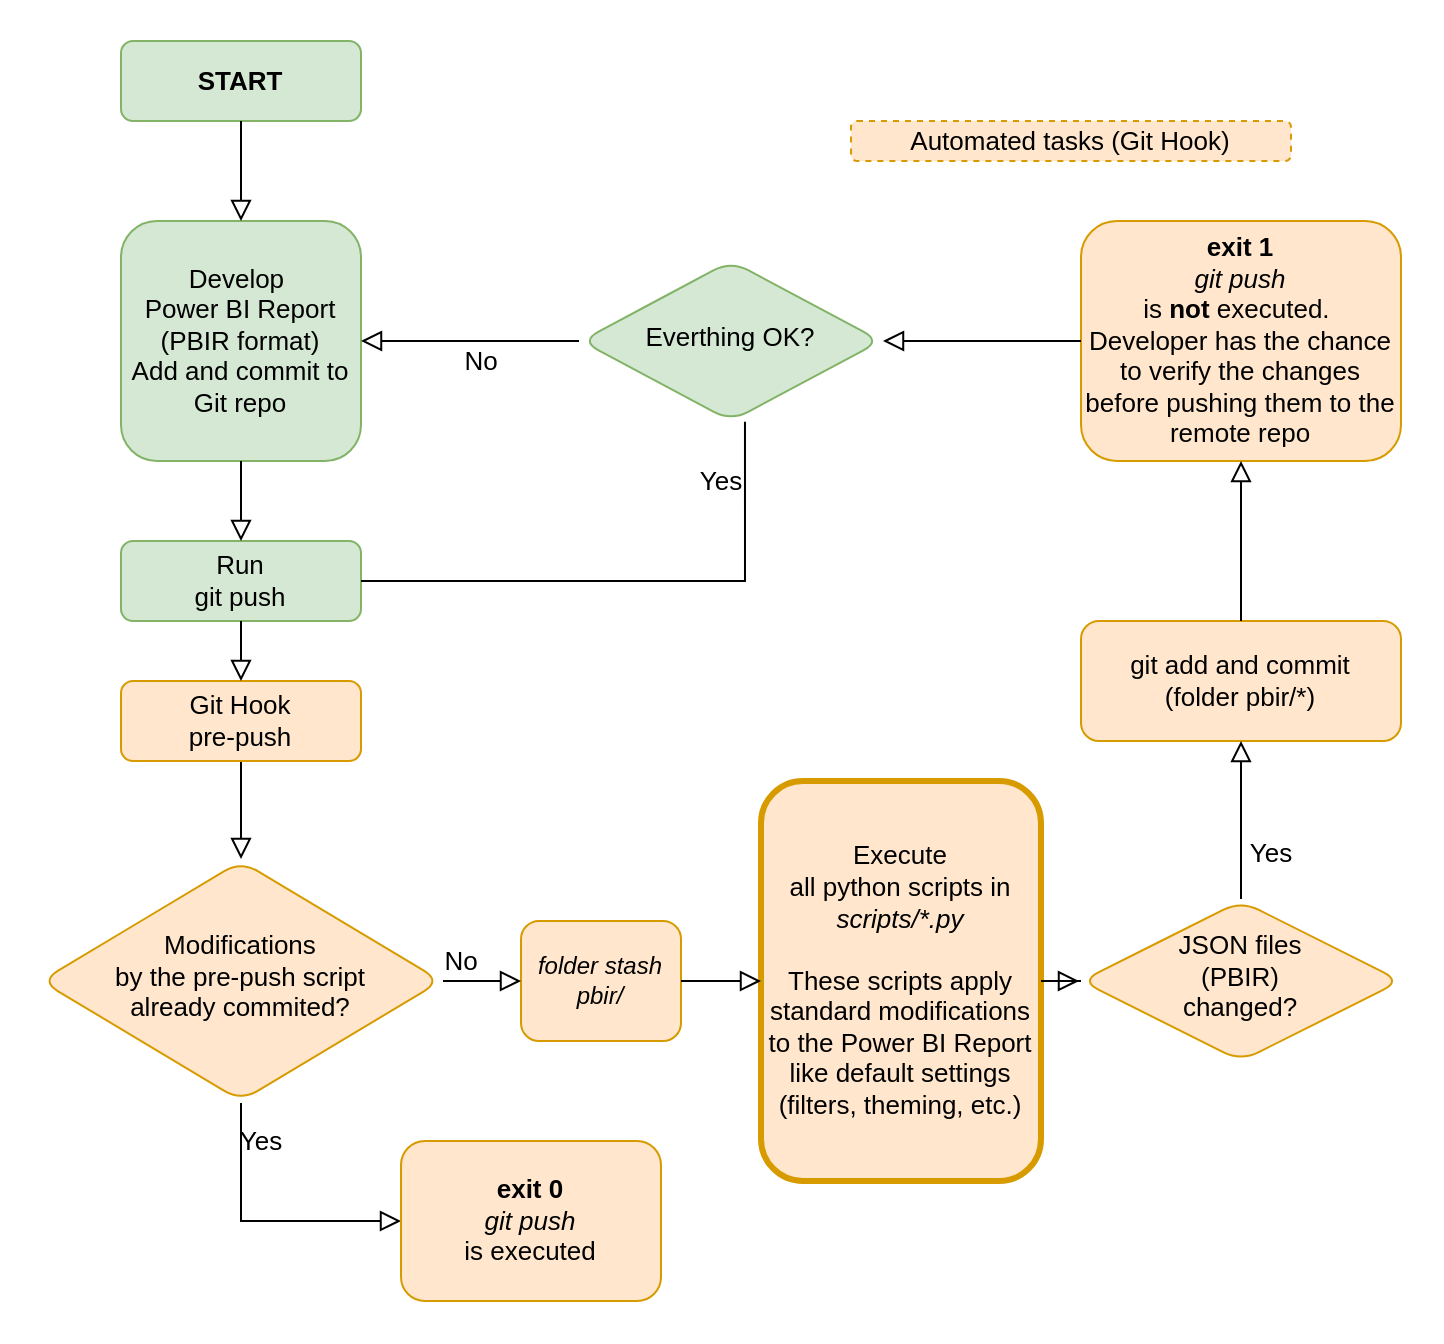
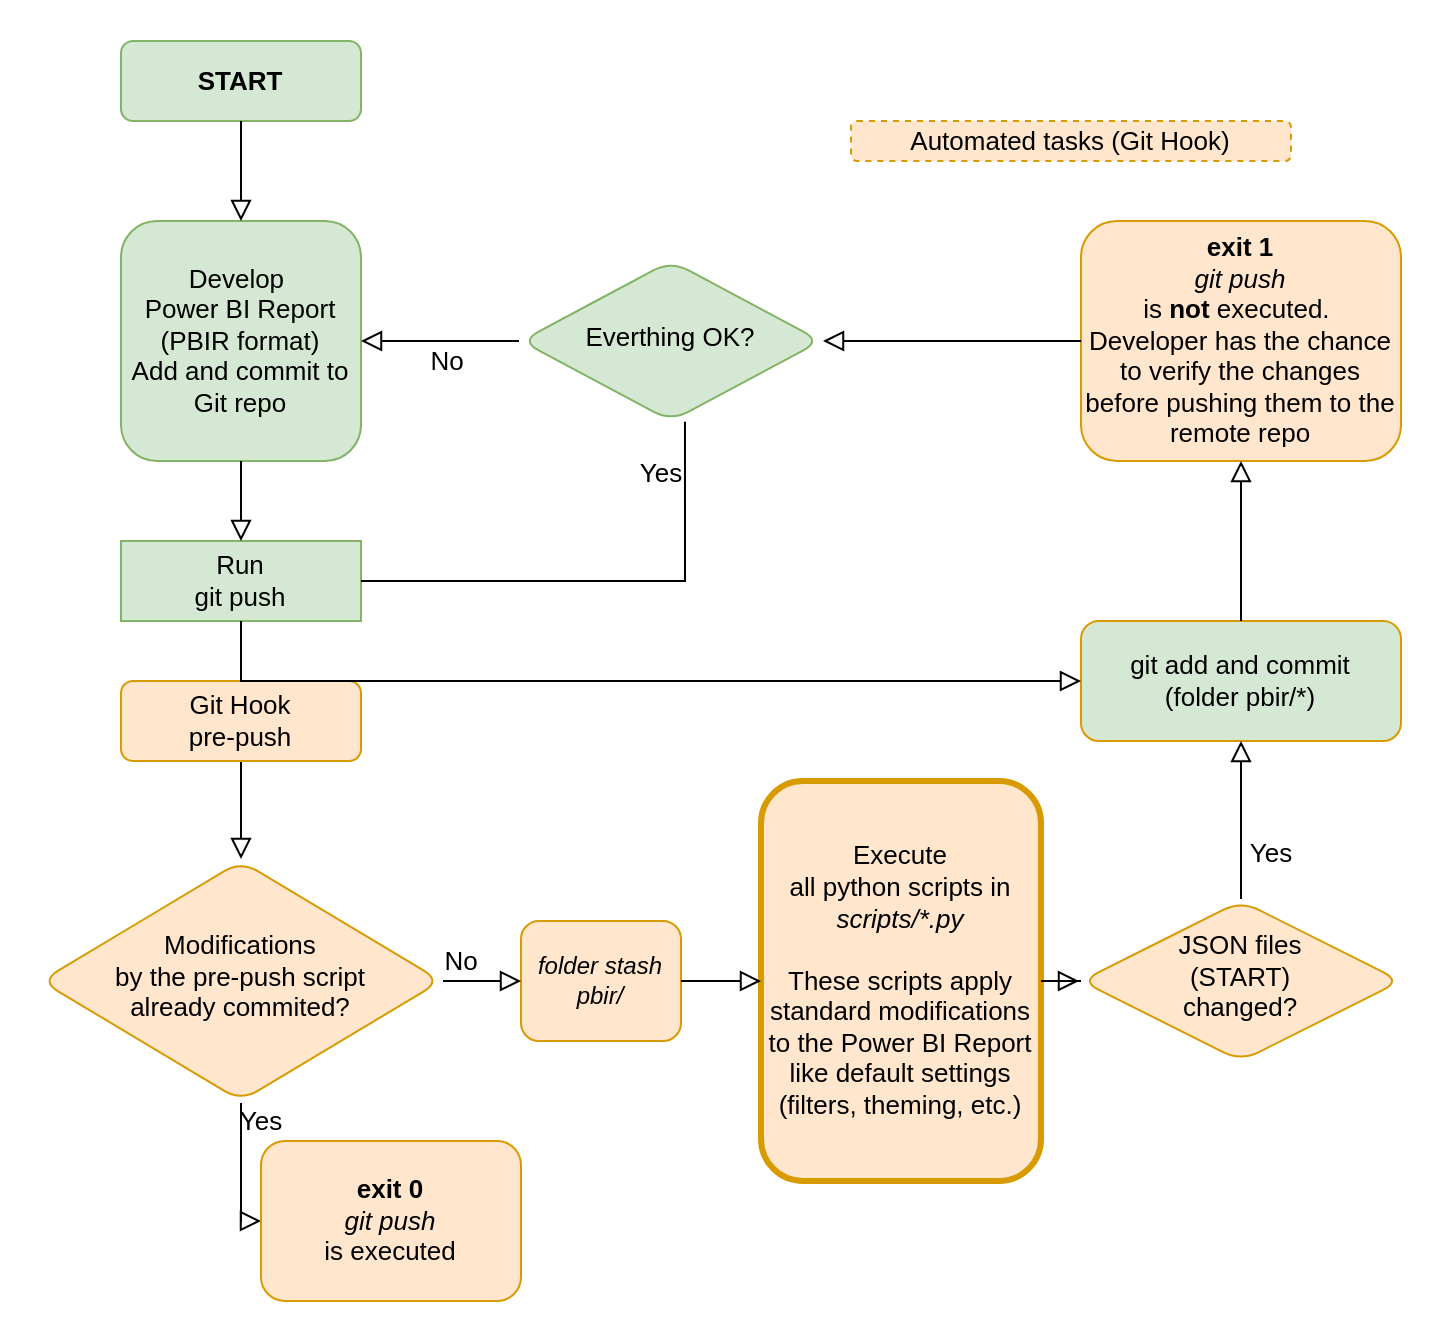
  <mxCell id="0" />
  <mxCell id="1" parent="0" />
  <mxCell id="2" value="" style="rounded=0;html=1;jettySize=auto;orthogonalLoop=1;fontSize=13;endArrow=block;endFill=0;endSize=8;strokeWidth=1;shadow=0;labelBackgroundColor=none;edgeStyle=orthogonalEdgeStyle;" parent="1" source="3" target="5" edge="1"><mxGeometry relative="1" as="geometry" /></mxCell>
  <mxCell id="3" value="Git Hook&lt;br style=&quot;font-size: 13px;&quot;&gt;pre-push" style="rounded=1;whiteSpace=wrap;html=1;fontSize=13;glass=0;strokeWidth=1;shadow=0;fillColor=#ffe6cc;strokeColor=#d79b00;" parent="1" vertex="1"><mxGeometry x="60" y="340" width="120" height="40" as="geometry" /></mxCell>
  <mxCell id="4" value="Yes" style="rounded=0;html=1;jettySize=auto;orthogonalLoop=1;fontSize=13;endArrow=block;endFill=0;endSize=8;strokeWidth=1;shadow=0;labelBackgroundColor=none;edgeStyle=orthogonalEdgeStyle;exitX=0.5;exitY=1;exitDx=0;exitDy=0;entryX=0;entryY=0.5;entryDx=0;entryDy=0;" parent="1" source="5" target="8" edge="1"><mxGeometry x="-0.727" y="10" relative="1" as="geometry"><mxPoint as="offset" /><mxPoint x="360" y="655" as="targetPoint" /><Array as="points"><mxPoint x="120" y="610" /></Array></mxGeometry></mxCell>
  <mxCell id="5" value="Modifications&lt;br style=&quot;font-size: 13px;&quot;&gt;by the pre-push script&lt;br style=&quot;font-size: 13px;&quot;&gt;already commited?" style="rhombus;whiteSpace=wrap;html=1;shadow=0;fontFamily=Helvetica;fontSize=13;align=center;strokeWidth=1;spacing=6;spacingTop=-4;perimeterSpacing=1;rounded=1;fillColor=#ffe6cc;strokeColor=#d79b00;" parent="1" vertex="1"><mxGeometry x="20" y="430" width="200" height="120" as="geometry" /></mxCell>
  <mxCell id="6" value="Execute &lt;br style=&quot;font-size: 13px;&quot;&gt;all python scripts in &lt;i&gt;scripts/*.py&lt;/i&gt;&lt;br style=&quot;font-size: 13px;&quot;&gt;&lt;br style=&quot;font-size: 13px;&quot;&gt;These scripts apply standard modifications to the Power BI Report like default settings (filters, theming, etc.)" style="rounded=1;whiteSpace=wrap;html=1;fontSize=13;glass=0;strokeWidth=3;shadow=0;fillColor=#ffe6cc;strokeColor=#d79b00;" parent="1" vertex="1"><mxGeometry x="380" y="390" width="140" height="200" as="geometry" /></mxCell>
  <mxCell id="7" value="No" style="rounded=0;html=1;jettySize=auto;orthogonalLoop=1;fontSize=11;endArrow=block;endFill=0;endSize=8;strokeWidth=1;shadow=0;labelBackgroundColor=none;edgeStyle=orthogonalEdgeStyle;" parent="1" edge="1"><mxGeometry x="0.333" y="20" relative="1" as="geometry"><mxPoint as="offset" /><mxPoint x="410" y="555" as="targetPoint" /></mxGeometry></mxCell>
- <mxCell id="8" value="&lt;b&gt;exit 0&lt;/b&gt;&lt;br style=&quot;font-size: 13px;&quot;&gt;&lt;i style=&quot;font-size: 13px;&quot;&gt;git push&lt;/i&gt; &lt;br&gt;is executed" style="rounded=1;whiteSpace=wrap;html=1;fontSize=13;glass=0;strokeWidth=1;shadow=0;fillColor=#ffe6cc;strokeColor=#d79b00;" parent="1" vertex="1"><mxGeometry x="200" y="570" width="130" height="80" as="geometry" /></mxCell>
- <mxCell id="9" value="JSON files &lt;br style=&quot;font-size: 13px;&quot;&gt;(PBIR)&lt;br style=&quot;font-size: 13px;&quot;&gt;changed?" style="rhombus;whiteSpace=wrap;html=1;shadow=0;fontFamily=Helvetica;fontSize=13;align=center;strokeWidth=1;spacing=6;spacingTop=-4;perimeterSpacing=1;rounded=1;fillColor=#ffe6cc;strokeColor=#d79b00;" parent="1" vertex="1"><mxGeometry x="540" y="450" width="160" height="80" as="geometry" /></mxCell>
+ <mxCell id="8" value="&lt;b&gt;exit 0&lt;/b&gt;&lt;br style=&quot;font-size: 13px;&quot;&gt;&lt;i style=&quot;font-size: 13px;&quot;&gt;git push&lt;/i&gt; &lt;br&gt;is executed" style="rounded=1;whiteSpace=wrap;html=1;fontSize=13;glass=0;strokeWidth=1;shadow=0;fillColor=#ffe6cc;strokeColor=#d79b00;" parent="1" vertex="1"><mxGeometry x="130" y="570" width="130" height="80" as="geometry" /></mxCell>
+ <mxCell id="9" value="JSON files &lt;br style=&quot;font-size: 13px;&quot;&gt;(START)&lt;br style=&quot;font-size: 13px;&quot;&gt;changed?" style="rhombus;whiteSpace=wrap;html=1;shadow=0;fontFamily=Helvetica;fontSize=13;align=center;strokeWidth=1;spacing=6;spacingTop=-4;perimeterSpacing=1;rounded=1;fillColor=#ffe6cc;strokeColor=#d79b00;" parent="1" vertex="1"><mxGeometry x="540" y="450" width="160" height="80" as="geometry" /></mxCell>
  <mxCell id="10" value="" style="rounded=0;html=1;jettySize=auto;orthogonalLoop=1;fontSize=13;endArrow=block;endFill=0;endSize=8;strokeWidth=1;shadow=0;labelBackgroundColor=none;edgeStyle=orthogonalEdgeStyle;exitX=1;exitY=0.5;exitDx=0;exitDy=0;" parent="1" source="6" target="9" edge="1"><mxGeometry relative="1" as="geometry"><mxPoint x="220" y="425" as="sourcePoint" /><mxPoint x="180" y="474" as="targetPoint" /></mxGeometry></mxCell>
  <mxCell id="11" value="&lt;i style=&quot;font-size: 12px;&quot;&gt;folder stash pbir/&lt;/i&gt;" style="rounded=1;whiteSpace=wrap;html=1;fontSize=12;glass=0;strokeWidth=1;shadow=0;fillColor=#ffe6cc;strokeColor=#d79b00;" parent="1" vertex="1"><mxGeometry x="260" y="460" width="80" height="60" as="geometry" /></mxCell>
  <mxCell id="12" value="" style="rounded=0;html=1;jettySize=auto;orthogonalLoop=1;fontSize=13;endArrow=block;endFill=0;endSize=8;strokeWidth=1;shadow=0;labelBackgroundColor=none;edgeStyle=orthogonalEdgeStyle;exitX=1;exitY=0.5;exitDx=0;exitDy=0;" parent="1" source="11" target="6" edge="1"><mxGeometry relative="1" as="geometry"><mxPoint x="220" y="425" as="sourcePoint" /><mxPoint x="180" y="474" as="targetPoint" /></mxGeometry></mxCell>
  <mxCell id="13" value="No" style="rounded=0;html=1;jettySize=auto;orthogonalLoop=1;fontSize=13;endArrow=block;endFill=0;endSize=8;strokeWidth=1;shadow=0;labelBackgroundColor=none;edgeStyle=orthogonalEdgeStyle;exitX=1;exitY=0.5;exitDx=0;exitDy=0;entryX=0;entryY=0.5;entryDx=0;entryDy=0;" parent="1" source="5" target="11" edge="1"><mxGeometry x="-0.538" y="10" relative="1" as="geometry"><mxPoint as="offset" /><mxPoint x="220" y="675" as="sourcePoint" /><mxPoint x="220" y="735" as="targetPoint" /></mxGeometry></mxCell>
- <mxCell id="14" value="git add and commit &lt;br style=&quot;font-size: 13px;&quot;&gt;(folder pbir/*)" style="rounded=1;whiteSpace=wrap;html=1;fontSize=13;glass=0;strokeWidth=1;shadow=0;align=center;fillColor=#ffe6cc;strokeColor=#d79b00;" parent="1" vertex="1"><mxGeometry x="540" y="310" width="160" height="60" as="geometry" /></mxCell>
+ <mxCell id="14" value="git add and commit &lt;br style=&quot;font-size: 13px;&quot;&gt;(folder pbir/*)" style="rounded=1;whiteSpace=wrap;html=1;fontSize=13;glass=0;strokeWidth=1;shadow=0;align=center;fillColor=#d5e8d4;strokeColor=#d79b00;" parent="1" vertex="1"><mxGeometry x="540" y="310" width="160" height="60" as="geometry" /></mxCell>
  <mxCell id="15" value="&lt;b&gt;exit 1&lt;/b&gt;&lt;br style=&quot;font-size: 13px;&quot;&gt;&lt;i style=&quot;font-size: 13px;&quot;&gt;git push &lt;br&gt;&lt;/i&gt;&lt;span style=&quot;font-size: 13px;&quot;&gt;is &lt;b&gt;not &lt;/b&gt;executed.&amp;nbsp;&lt;br&gt;&lt;/span&gt;Developer has the chance to verify the changes before pushing them to the remote repo" style="rounded=1;whiteSpace=wrap;html=1;fontSize=13;glass=0;strokeWidth=1;shadow=0;align=center;fillColor=#ffe6cc;strokeColor=#d79b00;" parent="1" vertex="1"><mxGeometry x="540" y="110" width="160" height="120" as="geometry" /></mxCell>
- <mxCell id="16" value="Run&lt;br style=&quot;font-size: 13px;&quot;&gt;git push" style="rounded=1;whiteSpace=wrap;html=1;fontSize=13;glass=0;strokeWidth=1;shadow=0;fillColor=#d5e8d4;strokeColor=#82b366;" parent="1" vertex="1"><mxGeometry x="60" y="270" width="120" height="40" as="geometry" /></mxCell>
- <mxCell id="17" value="Everthing&amp;nbsp;OK?" style="rhombus;whiteSpace=wrap;html=1;shadow=0;fontFamily=Helvetica;fontSize=13;align=center;strokeWidth=1;spacing=6;spacingTop=-4;perimeterSpacing=1;rounded=1;fillColor=#d5e8d4;strokeColor=#82b366;" parent="1" vertex="1"><mxGeometry x="290" y="130" width="150" height="80" as="geometry" /></mxCell>
+ <mxCell id="16" value="Run&lt;br style=&quot;font-size: 13px;&quot;&gt;git push" style="whiteSpace=wrap;html=1;fontSize=13;glass=0;strokeWidth=1;shadow=0;fillColor=#d5e8d4;strokeColor=#82b366;rounded=0;" parent="1" vertex="1"><mxGeometry x="60" y="270" width="120" height="40" as="geometry" /></mxCell>
+ <mxCell id="17" value="Everthing&amp;nbsp;OK?" style="rhombus;whiteSpace=wrap;html=1;shadow=0;fontFamily=Helvetica;fontSize=13;align=center;strokeWidth=1;spacing=6;spacingTop=-4;perimeterSpacing=1;rounded=1;fillColor=#d5e8d4;strokeColor=#82b366;" parent="1" vertex="1"><mxGeometry x="260" y="130" width="150" height="80" as="geometry" /></mxCell>
  <mxCell id="18" value="Develop&amp;nbsp;&lt;br style=&quot;font-size: 13px;&quot;&gt;Power BI Report&lt;br style=&quot;font-size: 13px;&quot;&gt;(PBIR format)&lt;br style=&quot;font-size: 13px;&quot;&gt;Add and commit to Git repo" style="rounded=1;whiteSpace=wrap;html=1;fontSize=13;glass=0;strokeWidth=1;shadow=0;align=center;fillColor=#d5e8d4;strokeColor=#82b366;" parent="1" vertex="1"><mxGeometry x="60" y="110" width="120" height="120" as="geometry" /></mxCell>
  <mxCell id="19" value="No" style="rounded=0;html=1;jettySize=auto;orthogonalLoop=1;fontSize=13;endArrow=block;endFill=0;endSize=8;strokeWidth=1;shadow=0;labelBackgroundColor=none;edgeStyle=orthogonalEdgeStyle;exitX=0;exitY=0.5;exitDx=0;exitDy=0;entryX=1;entryY=0.5;entryDx=0;entryDy=0;" parent="1" source="17" target="18" edge="1"><mxGeometry x="-0.101" y="10" relative="1" as="geometry"><mxPoint as="offset" /><mxPoint x="240" y="220" as="sourcePoint" /><mxPoint x="180" y="280" as="targetPoint" /></mxGeometry></mxCell>
  <mxCell id="20" value="" style="rounded=0;html=1;jettySize=auto;orthogonalLoop=1;fontSize=13;endArrow=block;endFill=0;endSize=8;strokeWidth=1;shadow=0;labelBackgroundColor=none;edgeStyle=orthogonalEdgeStyle;exitX=0;exitY=0.5;exitDx=0;exitDy=0;" parent="1" source="15" target="17" edge="1"><mxGeometry relative="1" as="geometry"><mxPoint x="130" y="320" as="sourcePoint" /><mxPoint x="130" y="380" as="targetPoint" /></mxGeometry></mxCell>
  <mxCell id="21" value="Yes" style="rounded=0;html=1;jettySize=auto;orthogonalLoop=1;fontSize=13;endArrow=none;endFill=0;endSize=8;strokeWidth=1;shadow=0;labelBackgroundColor=none;edgeStyle=orthogonalEdgeStyle;exitX=0.546;exitY=0.992;exitDx=0;exitDy=0;entryX=1;entryY=0.5;entryDx=0;entryDy=0;exitPerimeter=0;" parent="1" source="17" target="16" edge="1"><mxGeometry x="-0.782" y="-12" relative="1" as="geometry"><mxPoint as="offset" /><mxPoint x="344" y="160" as="sourcePoint" /><mxPoint x="200" y="160" as="targetPoint" /></mxGeometry></mxCell>
- <mxCell id="22" value="" style="rounded=0;html=1;jettySize=auto;orthogonalLoop=1;fontSize=13;endArrow=block;endFill=0;endSize=8;strokeWidth=1;shadow=0;labelBackgroundColor=none;edgeStyle=orthogonalEdgeStyle;exitX=0.5;exitY=1;exitDx=0;exitDy=0;" parent="1" source="16" target="3" edge="1"><mxGeometry relative="1" as="geometry"><mxPoint x="130" y="430" as="sourcePoint" /><mxPoint x="130" y="474" as="targetPoint" /></mxGeometry></mxCell>
+ <mxCell id="22" value="" style="rounded=0;html=1;jettySize=auto;orthogonalLoop=1;fontSize=13;endArrow=block;endFill=0;endSize=8;strokeWidth=1;shadow=0;labelBackgroundColor=none;edgeStyle=orthogonalEdgeStyle;exitX=0.5;exitY=1;exitDx=0;exitDy=0;" parent="1" source="16" target="14" edge="1"><mxGeometry relative="1" as="geometry"><mxPoint x="130" y="430" as="sourcePoint" /><mxPoint x="130" y="474" as="targetPoint" /></mxGeometry></mxCell>
  <mxCell id="23" value="" style="rounded=0;html=1;jettySize=auto;orthogonalLoop=1;fontSize=13;endArrow=block;endFill=0;endSize=8;strokeWidth=1;shadow=0;labelBackgroundColor=none;edgeStyle=orthogonalEdgeStyle;exitX=0.5;exitY=1;exitDx=0;exitDy=0;" parent="1" source="18" target="16" edge="1"><mxGeometry relative="1" as="geometry"><mxPoint x="130" y="320" as="sourcePoint" /><mxPoint x="130" y="370" as="targetPoint" /></mxGeometry></mxCell>
  <mxCell id="24" value="Yes" style="rounded=0;html=1;jettySize=auto;orthogonalLoop=1;fontSize=13;endArrow=block;endFill=0;endSize=8;strokeWidth=1;shadow=0;labelBackgroundColor=none;edgeStyle=orthogonalEdgeStyle;exitX=0.5;exitY=0;exitDx=0;exitDy=0;entryX=0.5;entryY=1;entryDx=0;entryDy=0;" parent="1" source="9" target="14" edge="1"><mxGeometry x="-0.406" y="-15" relative="1" as="geometry"><mxPoint as="offset" /><mxPoint x="231" y="500" as="sourcePoint" /><mxPoint x="270" y="500" as="targetPoint" /></mxGeometry></mxCell>
  <mxCell id="25" value="" style="rounded=0;html=1;jettySize=auto;orthogonalLoop=1;fontSize=13;endArrow=block;endFill=0;endSize=8;strokeWidth=1;shadow=0;labelBackgroundColor=none;edgeStyle=orthogonalEdgeStyle;exitX=0.5;exitY=0;exitDx=0;exitDy=0;entryX=0.5;entryY=1;entryDx=0;entryDy=0;" parent="1" source="14" target="15" edge="1"><mxGeometry relative="1" as="geometry"><mxPoint x="630" y="200" as="sourcePoint" /><mxPoint x="451" y="180" as="targetPoint" /></mxGeometry></mxCell>
  <mxCell id="26" value="Automated tasks (Git Hook)" style="rounded=1;whiteSpace=wrap;html=1;fillColor=#ffe6cc;strokeColor=#d79b00;dashed=1;fontSize=13;" parent="1" vertex="1"><mxGeometry x="425" y="60" width="220" height="20" as="geometry" /></mxCell>
  <mxCell id="27" value="&lt;b style=&quot;font-size: 13px;&quot;&gt;START&lt;/b&gt;&lt;br style=&quot;font-size: 13px;&quot;&gt;" style="rounded=1;whiteSpace=wrap;html=1;fontSize=13;glass=0;strokeWidth=1;shadow=0;align=center;fillColor=#d5e8d4;strokeColor=#82b366;" parent="1" vertex="1"><mxGeometry x="60" y="20" width="120" height="40" as="geometry" /></mxCell>
  <mxCell id="28" value="" style="rounded=0;html=1;jettySize=auto;orthogonalLoop=1;fontSize=13;endArrow=block;endFill=0;endSize=8;strokeWidth=1;shadow=0;labelBackgroundColor=none;edgeStyle=orthogonalEdgeStyle;exitX=0.5;exitY=1;exitDx=0;exitDy=0;entryX=0.5;entryY=0;entryDx=0;entryDy=0;" parent="1" source="27" target="18" edge="1"><mxGeometry relative="1" as="geometry"><mxPoint x="130" y="240" as="sourcePoint" /><mxPoint x="120" y="100" as="targetPoint" /></mxGeometry></mxCell>
